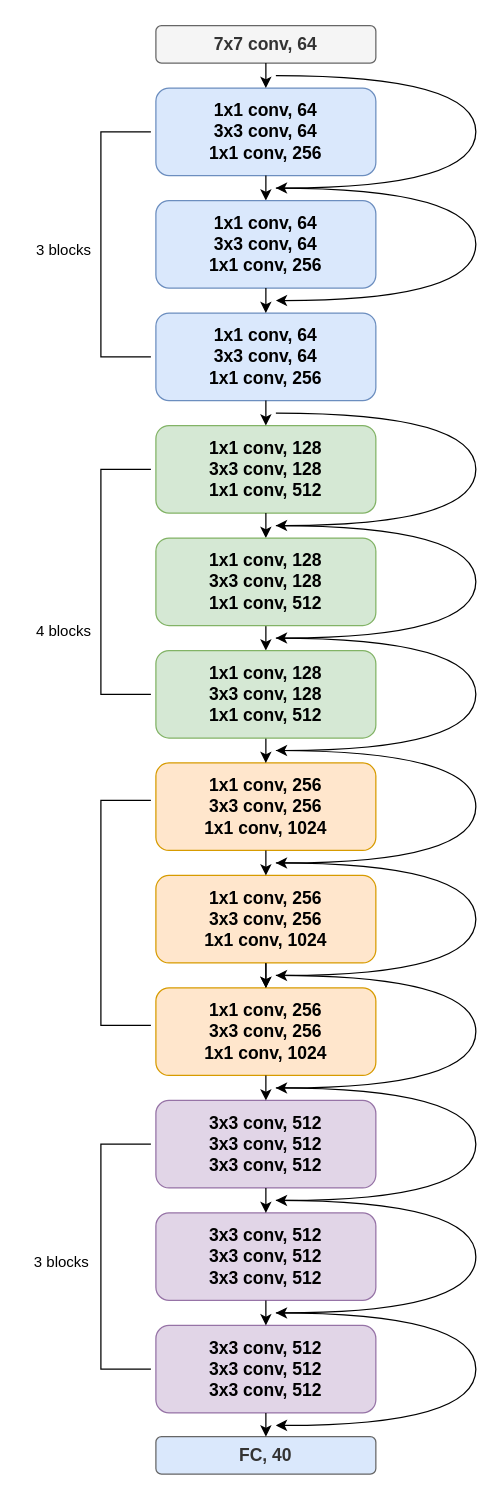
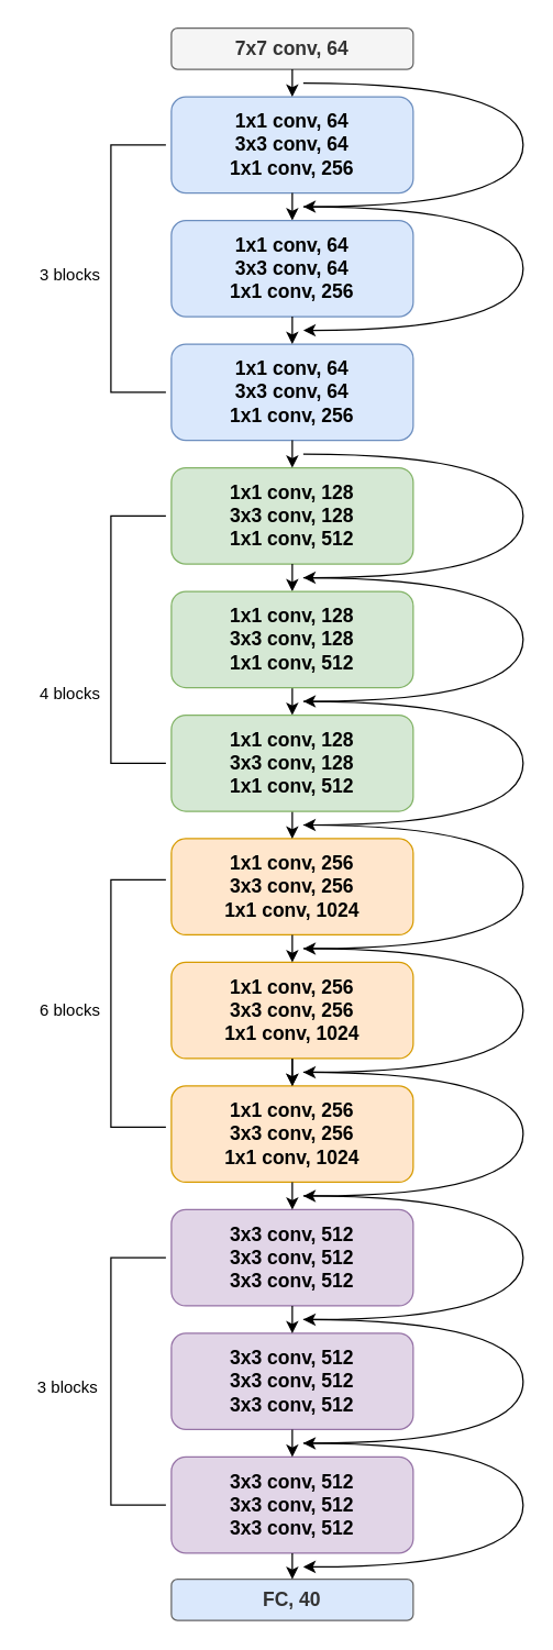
  <mxCell id="0" />
  <mxCell id="1" parent="0" />
  <mxCell id="2" value="&lt;b style=&quot;font-size: 14px;&quot;&gt;1x1 conv, 128&lt;br&gt;&lt;/b&gt;&lt;b style=&quot;font-size: 14px;&quot;&gt;3x3 conv, 128&lt;br&gt;&lt;/b&gt;&lt;b style=&quot;font-size: 14px;&quot;&gt;1x1 conv, 512&lt;/b&gt;&lt;b style=&quot;font-size: 14px;&quot;&gt;&lt;br&gt;&lt;/b&gt;" style="whiteSpace=wrap;html=1;fillColor=#d5e8d4;strokeColor=#82b366;imageAspect=1;rounded=1;" parent="1" vertex="1"><mxGeometry x="124" y="340" width="176" height="70" as="geometry" /></mxCell>
  <mxCell id="3" value="&lt;b style=&quot;font-size: 14px;&quot;&gt;1x1 conv, 256&lt;br&gt;&lt;/b&gt;&lt;b style=&quot;font-size: 14px;&quot;&gt;3x3 conv, 256&lt;br&gt;&lt;/b&gt;&lt;b style=&quot;font-size: 14px;&quot;&gt;1x1 conv, 1024&lt;/b&gt;&lt;b style=&quot;font-size: 14px;&quot;&gt;&lt;br&gt;&lt;/b&gt;" style="whiteSpace=wrap;html=1;fillColor=#ffe6cc;strokeColor=#d79b00;imageAspect=1;rounded=1;" parent="1" vertex="1"><mxGeometry x="124" y="610" width="176" height="70" as="geometry" /></mxCell>
  <mxCell id="4" value="&lt;b style=&quot;font-size: 14px;&quot;&gt;3x3 conv, 512&lt;br&gt;&lt;/b&gt;&lt;b style=&quot;font-size: 14px;&quot;&gt;3x3 conv, 512&lt;br&gt;&lt;/b&gt;&lt;b style=&quot;font-size: 14px;&quot;&gt;3x3 conv, 512&lt;/b&gt;&lt;b style=&quot;font-size: 14px;&quot;&gt;&lt;br&gt;&lt;/b&gt;" style="whiteSpace=wrap;html=1;fillColor=#e1d5e7;strokeColor=#9673a6;imageAspect=1;rounded=1;" parent="1" vertex="1"><mxGeometry x="124" y="880" width="176" height="70" as="geometry" /></mxCell>
  <mxCell id="5" value="&lt;font style=&quot;font-size: 14px;&quot;&gt;&lt;b&gt;1x1 conv, 64&lt;br&gt;&lt;/b&gt;&lt;b&gt;3x3 conv, 64&lt;br&gt;&lt;/b&gt;&lt;b&gt;1x1 conv, 256&lt;/b&gt;&lt;b&gt;&lt;br&gt;&lt;/b&gt;&lt;/font&gt;" style="whiteSpace=wrap;html=1;fillColor=#dae8fc;strokeColor=#6c8ebf;imageAspect=1;rounded=1;" parent="1" vertex="1"><mxGeometry x="124" y="70" width="176" height="70" as="geometry" /></mxCell>
  <mxCell id="6" value="&lt;b&gt;&lt;font style=&quot;font-size: 14px;&quot;&gt;7x7 conv, 64&lt;/font&gt;&lt;/b&gt;" style="whiteSpace=wrap;html=1;fillColor=#f5f5f5;strokeColor=#666666;imageAspect=1;rounded=1;fontColor=#333333;" parent="1" vertex="1"><mxGeometry x="124" y="20" width="176" height="30" as="geometry" /></mxCell>
  <mxCell id="7" value="" style="endArrow=classic;html=1;rounded=0;fontSize=14;exitX=0.5;exitY=1;exitDx=0;exitDy=0;entryX=0.5;entryY=0;entryDx=0;entryDy=0;" parent="1" source="6" target="5" edge="1"><mxGeometry width="50" height="50" relative="1" as="geometry"><mxPoint x="290" y="250" as="sourcePoint" /><mxPoint x="370" y="230" as="targetPoint" /></mxGeometry></mxCell>
  <mxCell id="8" value="" style="endArrow=classic;html=1;rounded=0;fontSize=14;exitX=0.5;exitY=1;exitDx=0;exitDy=0;" parent="1" source="2" edge="1"><mxGeometry width="50" height="50" relative="1" as="geometry"><mxPoint x="232" y="280" as="sourcePoint" /><mxPoint x="212" y="430" as="targetPoint" /></mxGeometry></mxCell>
  <mxCell id="9" value="&lt;b&gt;&lt;font style=&quot;font-size: 14px;&quot;&gt;FC, 40&lt;/font&gt;&lt;/b&gt;" style="whiteSpace=wrap;html=1;fillColor=#dae8fc;strokeColor=#666666;imageAspect=1;rounded=1;fontColor=#333333;" parent="1" vertex="1"><mxGeometry x="124" y="1149" width="176" height="30" as="geometry" /></mxCell>
  <mxCell id="10" value="" style="curved=1;endArrow=classic;html=1;rounded=0;fontSize=14;" parent="1" edge="1"><mxGeometry width="50" height="50" relative="1" as="geometry"><mxPoint x="220" y="690" as="sourcePoint" /><mxPoint x="220" y="780" as="targetPoint" /><Array as="points"><mxPoint x="380" y="690" /><mxPoint x="380" y="780" /></Array></mxGeometry></mxCell>
  <mxCell id="11" value="" style="curved=1;endArrow=classic;html=1;rounded=0;fontSize=14;" parent="1" edge="1"><mxGeometry width="50" height="50" relative="1" as="geometry"><mxPoint x="220" y="600" as="sourcePoint" /><mxPoint x="220" y="690" as="targetPoint" /><Array as="points"><mxPoint x="380" y="600" /><mxPoint x="380" y="690" /></Array></mxGeometry></mxCell>
  <mxCell id="12" value="" style="curved=1;endArrow=classic;html=1;rounded=0;fontSize=14;" parent="1" edge="1"><mxGeometry width="50" height="50" relative="1" as="geometry"><mxPoint x="220" y="150" as="sourcePoint" /><mxPoint x="220" y="240" as="targetPoint" /><Array as="points"><mxPoint x="380" y="150" /><mxPoint x="380" y="240" /></Array></mxGeometry></mxCell>
  <mxCell id="13" value="" style="curved=1;endArrow=classic;html=1;rounded=0;fontSize=14;" parent="1" edge="1"><mxGeometry width="50" height="50" relative="1" as="geometry"><mxPoint x="220" y="60" as="sourcePoint" /><mxPoint x="220" y="150" as="targetPoint" /><Array as="points"><mxPoint x="380" y="60" /><mxPoint x="380" y="150" /></Array></mxGeometry></mxCell>
  <mxCell id="14" value="" style="endArrow=classic;html=1;rounded=0;fontSize=14;exitX=0.5;exitY=1;exitDx=0;exitDy=0;" parent="1" source="5" edge="1"><mxGeometry width="50" height="50" relative="1" as="geometry"><mxPoint x="222" y="450" as="sourcePoint" /><mxPoint x="212" y="160" as="targetPoint" /></mxGeometry></mxCell>
  <mxCell id="15" value="&lt;font style=&quot;font-size: 14px;&quot;&gt;&lt;b&gt;1x1 conv, 64&lt;br&gt;&lt;/b&gt;&lt;b&gt;3x3 conv, 64&lt;br&gt;&lt;/b&gt;&lt;b&gt;1x1 conv, 256&lt;/b&gt;&lt;b&gt;&lt;br&gt;&lt;/b&gt;&lt;/font&gt;" style="whiteSpace=wrap;html=1;fillColor=#dae8fc;strokeColor=#6c8ebf;imageAspect=1;rounded=1;" parent="1" vertex="1"><mxGeometry x="124" y="160" width="176" height="70" as="geometry" /></mxCell>
  <mxCell id="16" value="&lt;font style=&quot;font-size: 14px;&quot;&gt;&lt;b&gt;1x1 conv, 64&lt;br&gt;&lt;/b&gt;&lt;b&gt;3x3 conv, 64&lt;br&gt;&lt;/b&gt;&lt;b&gt;1x1 conv, 256&lt;/b&gt;&lt;b&gt;&lt;br&gt;&lt;/b&gt;&lt;/font&gt;" style="whiteSpace=wrap;html=1;fillColor=#dae8fc;strokeColor=#6c8ebf;imageAspect=1;rounded=1;" parent="1" vertex="1"><mxGeometry x="124" y="250" width="176" height="70" as="geometry" /></mxCell>
  <mxCell id="17" value="" style="endArrow=classic;html=1;rounded=0;fontSize=14;entryX=0.5;entryY=0;entryDx=0;entryDy=0;" parent="1" target="16" edge="1"><mxGeometry width="50" height="50" relative="1" as="geometry"><mxPoint x="212" y="230" as="sourcePoint" /><mxPoint x="222" y="170" as="targetPoint" /></mxGeometry></mxCell>
  <mxCell id="18" value="" style="endArrow=classic;html=1;rounded=0;fontSize=14;exitX=0.5;exitY=1;exitDx=0;exitDy=0;" parent="1" source="16" edge="1"><mxGeometry width="50" height="50" relative="1" as="geometry"><mxPoint x="222" y="240" as="sourcePoint" /><mxPoint x="212" y="340" as="targetPoint" /></mxGeometry></mxCell>
  <mxCell id="19" value="" style="curved=1;endArrow=classic;html=1;rounded=0;fontSize=14;" parent="1" edge="1"><mxGeometry width="50" height="50" relative="1" as="geometry"><mxPoint x="220" y="330" as="sourcePoint" /><mxPoint x="220" y="420" as="targetPoint" /><Array as="points"><mxPoint x="380" y="330" /><mxPoint x="380" y="420" /></Array></mxGeometry></mxCell>
  <mxCell id="20" value="" style="endArrow=classic;html=1;rounded=0;fontSize=14;exitX=0.5;exitY=1;exitDx=0;exitDy=0;entryX=0.5;entryY=0;entryDx=0;entryDy=0;" parent="1" edge="1"><mxGeometry width="50" height="50" relative="1" as="geometry"><mxPoint x="212" y="500" as="sourcePoint" /><mxPoint x="212" y="520" as="targetPoint" /></mxGeometry></mxCell>
  <mxCell id="21" value="" style="curved=1;endArrow=classic;html=1;rounded=0;fontSize=14;" parent="1" edge="1"><mxGeometry width="50" height="50" relative="1" as="geometry"><mxPoint x="220" y="420" as="sourcePoint" /><mxPoint x="220" y="510" as="targetPoint" /><Array as="points"><mxPoint x="380" y="420" /><mxPoint x="380" y="510" /></Array></mxGeometry></mxCell>
  <mxCell id="22" value="" style="curved=1;endArrow=classic;html=1;rounded=0;fontSize=14;" parent="1" edge="1"><mxGeometry width="50" height="50" relative="1" as="geometry"><mxPoint x="220" y="510" as="sourcePoint" /><mxPoint x="220" y="600" as="targetPoint" /><Array as="points"><mxPoint x="380" y="510" /><mxPoint x="380" y="600" /></Array></mxGeometry></mxCell>
  <mxCell id="23" value="" style="endArrow=classic;html=1;rounded=0;fontSize=14;exitX=0.5;exitY=1;exitDx=0;exitDy=0;" parent="1" edge="1"><mxGeometry width="50" height="50" relative="1" as="geometry"><mxPoint x="212" y="590" as="sourcePoint" /><mxPoint x="212" y="610" as="targetPoint" /></mxGeometry></mxCell>
  <mxCell id="24" value="&lt;b style=&quot;font-size: 14px;&quot;&gt;1x1 conv, 128&lt;br&gt;&lt;/b&gt;&lt;b style=&quot;font-size: 14px;&quot;&gt;3x3 conv, 128&lt;br&gt;&lt;/b&gt;&lt;b style=&quot;font-size: 14px;&quot;&gt;1x1 conv, 512&lt;/b&gt;&lt;b style=&quot;font-size: 14px;&quot;&gt;&lt;br&gt;&lt;/b&gt;" style="whiteSpace=wrap;html=1;fillColor=#d5e8d4;strokeColor=#82b366;imageAspect=1;rounded=1;" parent="1" vertex="1"><mxGeometry x="124" y="430" width="176" height="70" as="geometry" /></mxCell>
  <mxCell id="25" value="&lt;b style=&quot;font-size: 14px;&quot;&gt;1x1 conv, 128&lt;br&gt;&lt;/b&gt;&lt;b style=&quot;font-size: 14px;&quot;&gt;3x3 conv, 128&lt;br&gt;&lt;/b&gt;&lt;b style=&quot;font-size: 14px;&quot;&gt;1x1 conv, 512&lt;/b&gt;&lt;b style=&quot;font-size: 14px;&quot;&gt;&lt;br&gt;&lt;/b&gt;" style="whiteSpace=wrap;html=1;fillColor=#d5e8d4;strokeColor=#82b366;imageAspect=1;rounded=1;" parent="1" vertex="1"><mxGeometry x="124" y="520" width="176" height="70" as="geometry" /></mxCell>
  <mxCell id="26" value="" style="edgeStyle=orthogonalEdgeStyle;rounded=0;orthogonalLoop=1;jettySize=auto;html=1;" parent="1" source="27" target="28" edge="1"><mxGeometry relative="1" as="geometry" /></mxCell>
  <mxCell id="27" value="&lt;b style=&quot;font-size: 14px;&quot;&gt;1x1 conv, 256&lt;br&gt;&lt;/b&gt;&lt;b style=&quot;font-size: 14px;&quot;&gt;3x3 conv, 256&lt;br&gt;&lt;/b&gt;&lt;b style=&quot;font-size: 14px;&quot;&gt;1x1 conv, 1024&lt;/b&gt;&lt;b style=&quot;font-size: 14px;&quot;&gt;&lt;br&gt;&lt;/b&gt;" style="whiteSpace=wrap;html=1;fillColor=#ffe6cc;strokeColor=#d79b00;imageAspect=1;rounded=1;" parent="1" vertex="1"><mxGeometry x="124" y="700" width="176" height="70" as="geometry" /></mxCell>
  <mxCell id="28" value="&lt;b style=&quot;font-size: 14px;&quot;&gt;1x1 conv, 256&lt;br&gt;&lt;/b&gt;&lt;b style=&quot;font-size: 14px;&quot;&gt;3x3 conv, 256&lt;br&gt;&lt;/b&gt;&lt;b style=&quot;font-size: 14px;&quot;&gt;1x1 conv, 1024&lt;/b&gt;&lt;b style=&quot;font-size: 14px;&quot;&gt;&lt;br&gt;&lt;/b&gt;" style="whiteSpace=wrap;html=1;fillColor=#ffe6cc;strokeColor=#d79b00;imageAspect=1;rounded=1;" parent="1" vertex="1"><mxGeometry x="124" y="790" width="176" height="70" as="geometry" /></mxCell>
  <mxCell id="29" value="" style="curved=1;endArrow=classic;html=1;rounded=0;fontSize=14;" parent="1" edge="1"><mxGeometry width="50" height="50" relative="1" as="geometry"><mxPoint x="220" y="780" as="sourcePoint" /><mxPoint x="220" y="870" as="targetPoint" /><Array as="points"><mxPoint x="380" y="780" /><mxPoint x="380" y="870" /></Array></mxGeometry></mxCell>
  <mxCell id="30" value="" style="endArrow=classic;html=1;rounded=0;fontSize=14;exitX=0.5;exitY=1;exitDx=0;exitDy=0;" parent="1" source="3" edge="1"><mxGeometry width="50" height="50" relative="1" as="geometry"><mxPoint x="222" y="910" as="sourcePoint" /><mxPoint x="212" y="700" as="targetPoint" /></mxGeometry></mxCell>
  <mxCell id="31" value="" style="endArrow=classic;html=1;rounded=0;fontSize=14;entryX=0.5;entryY=0;entryDx=0;entryDy=0;" parent="1" target="28" edge="1"><mxGeometry width="50" height="50" relative="1" as="geometry"><mxPoint x="212" y="770" as="sourcePoint" /><mxPoint x="222" y="710" as="targetPoint" /></mxGeometry></mxCell>
  <mxCell id="32" value="" style="endArrow=classic;html=1;rounded=0;fontSize=14;exitX=0.5;exitY=1;exitDx=0;exitDy=0;" parent="1" source="28" edge="1"><mxGeometry width="50" height="50" relative="1" as="geometry"><mxPoint x="222" y="780" as="sourcePoint" /><mxPoint x="212" y="880" as="targetPoint" /></mxGeometry></mxCell>
  <mxCell id="33" value="&lt;b style=&quot;font-size: 14px;&quot;&gt;3x3 conv, 512&lt;br&gt;&lt;/b&gt;&lt;b style=&quot;font-size: 14px;&quot;&gt;3x3 conv, 512&lt;br&gt;&lt;/b&gt;&lt;b style=&quot;font-size: 14px;&quot;&gt;3x3 conv, 512&lt;/b&gt;&lt;b style=&quot;font-size: 14px;&quot;&gt;&lt;br&gt;&lt;/b&gt;" style="whiteSpace=wrap;html=1;fillColor=#e1d5e7;strokeColor=#9673a6;imageAspect=1;rounded=1;" parent="1" vertex="1"><mxGeometry x="124" y="970" width="176" height="70" as="geometry" /></mxCell>
  <mxCell id="34" value="&lt;b style=&quot;font-size: 14px;&quot;&gt;3x3 conv, 512&lt;br&gt;&lt;/b&gt;&lt;b style=&quot;font-size: 14px;&quot;&gt;3x3 conv, 512&lt;br&gt;&lt;/b&gt;&lt;b style=&quot;font-size: 14px;&quot;&gt;3x3 conv, 512&lt;/b&gt;&lt;b style=&quot;font-size: 14px;&quot;&gt;&lt;br&gt;&lt;/b&gt;" style="whiteSpace=wrap;html=1;fillColor=#e1d5e7;strokeColor=#9673a6;imageAspect=1;rounded=1;" parent="1" vertex="1"><mxGeometry x="124" y="1060" width="176" height="70" as="geometry" /></mxCell>
  <mxCell id="35" value="" style="endArrow=classic;html=1;rounded=0;fontSize=14;exitX=0.5;exitY=1;exitDx=0;exitDy=0;" parent="1" source="4" target="33" edge="1"><mxGeometry width="50" height="50" relative="1" as="geometry"><mxPoint x="222" y="870" as="sourcePoint" /><mxPoint x="222" y="890" as="targetPoint" /></mxGeometry></mxCell>
  <mxCell id="36" value="" style="endArrow=classic;html=1;rounded=0;fontSize=14;exitX=0.5;exitY=1;exitDx=0;exitDy=0;entryX=0.5;entryY=0;entryDx=0;entryDy=0;" parent="1" source="33" target="34" edge="1"><mxGeometry width="50" height="50" relative="1" as="geometry"><mxPoint x="222" y="960" as="sourcePoint" /><mxPoint x="222" y="980" as="targetPoint" /></mxGeometry></mxCell>
  <mxCell id="37" value="" style="endArrow=classic;html=1;rounded=0;fontSize=14;entryX=0.5;entryY=0;entryDx=0;entryDy=0;" parent="1" target="9" edge="1"><mxGeometry width="50" height="50" relative="1" as="geometry"><mxPoint x="212" y="1130" as="sourcePoint" /><mxPoint x="222" y="1070" as="targetPoint" /></mxGeometry></mxCell>
  <mxCell id="38" value="" style="curved=1;endArrow=classic;html=1;rounded=0;fontSize=14;" parent="1" edge="1"><mxGeometry width="50" height="50" relative="1" as="geometry"><mxPoint x="220" y="960" as="sourcePoint" /><mxPoint x="220" y="1050" as="targetPoint" /><Array as="points"><mxPoint x="380" y="960" /><mxPoint x="380" y="1050" /></Array></mxGeometry></mxCell>
  <mxCell id="39" value="" style="curved=1;endArrow=classic;html=1;rounded=0;fontSize=14;" parent="1" edge="1"><mxGeometry width="50" height="50" relative="1" as="geometry"><mxPoint x="220" y="870" as="sourcePoint" /><mxPoint x="220" y="960" as="targetPoint" /><Array as="points"><mxPoint x="380" y="870" /><mxPoint x="380" y="960" /></Array></mxGeometry></mxCell>
  <mxCell id="40" value="" style="curved=1;endArrow=classic;html=1;rounded=0;fontSize=14;" parent="1" edge="1"><mxGeometry width="50" height="50" relative="1" as="geometry"><mxPoint x="220" y="1050" as="sourcePoint" /><mxPoint x="220" y="1140" as="targetPoint" /><Array as="points"><mxPoint x="380" y="1050" /><mxPoint x="380" y="1140" /></Array></mxGeometry></mxCell>
  <mxCell id="41" value="" style="endArrow=none;html=1;rounded=0;" parent="1" edge="1"><mxGeometry width="50" height="50" relative="1" as="geometry"><mxPoint x="120" y="285" as="sourcePoint" /><mxPoint x="120" y="105" as="targetPoint" /><Array as="points"><mxPoint x="80" y="285" /><mxPoint x="80" y="105" /></Array></mxGeometry></mxCell>
  <mxCell id="42" value="" style="endArrow=none;html=1;rounded=0;" parent="1" edge="1"><mxGeometry width="50" height="50" relative="1" as="geometry"><mxPoint x="120" y="555" as="sourcePoint" /><mxPoint x="120" y="375" as="targetPoint" /><Array as="points"><mxPoint x="80" y="555" /><mxPoint x="80" y="375" /></Array></mxGeometry></mxCell>
  <mxCell id="43" value="" style="endArrow=none;html=1;rounded=0;" parent="1" edge="1"><mxGeometry width="50" height="50" relative="1" as="geometry"><mxPoint x="120" y="820" as="sourcePoint" /><mxPoint x="120" y="640" as="targetPoint" /><Array as="points"><mxPoint x="80" y="820" /><mxPoint x="80" y="640" /></Array></mxGeometry></mxCell>
  <mxCell id="44" value="3 blocks" style="text;html=1;align=center;verticalAlign=middle;resizable=0;points=[];autosize=1;strokeColor=none;fillColor=none;" parent="1" vertex="1"><mxGeometry x="20" y="190" width="60" height="20" as="geometry" /></mxCell>
  <mxCell id="45" value="4 blocks" style="text;html=1;align=center;verticalAlign=middle;resizable=0;points=[];autosize=1;strokeColor=none;fillColor=none;" parent="1" vertex="1"><mxGeometry x="20" y="495" width="60" height="20" as="geometry" /></mxCell>
+ <mxCell id="46" value="6 blocks" style="text;html=1;align=center;verticalAlign=middle;resizable=0;points=[];autosize=1;strokeColor=none;fillColor=none;" parent="1" vertex="1"><mxGeometry x="20" y="725" width="60" height="20" as="geometry" /></mxCell>
  <mxCell id="47" value="" style="endArrow=none;html=1;rounded=0;" parent="1" edge="1"><mxGeometry width="50" height="50" relative="1" as="geometry"><mxPoint x="120" y="1095" as="sourcePoint" /><mxPoint x="120" y="915" as="targetPoint" /><Array as="points"><mxPoint x="80" y="1095" /><mxPoint x="80" y="915" /></Array></mxGeometry></mxCell>
  <mxCell id="48" value="3 blocks&amp;nbsp;" style="text;html=1;align=center;verticalAlign=middle;resizable=0;points=[];autosize=1;strokeColor=none;fillColor=none;" parent="1" vertex="1"><mxGeometry x="20" y="1000" width="60" height="20" as="geometry" /></mxCell>
